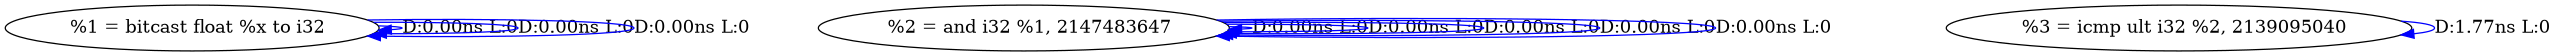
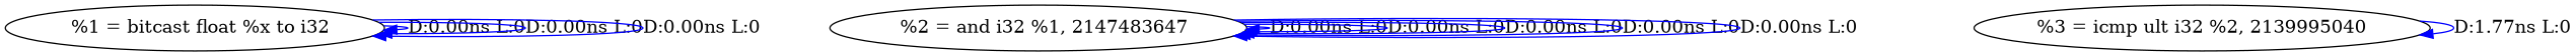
  digraph {
    edge [color=blue]
    n1 [label="  %1 = bitcast float %x to i32"]
    n2 [label="  %2 = and i32 %1, 2147483647"]
-   n3 [label="  %3 = icmp ult i32 %2, 2139095040"]
+   n3 [label="%3 = icmp ult i32 %2, 2139995040"]
    n1 -> n1 [label="D:0.00ns L:0"]
    n1 -> n1 [label="D:0.00ns L:0"]
    n1 -> n1 [label="D:0.00ns L:0"]
    n2 -> n2 [label="D:0.00ns L:0"]
    n2 -> n2 [label="D:0.00ns L:0"]
    n2 -> n2 [label="D:0.00ns L:0"]
    n2 -> n2 [label="D:0.00ns L:0"]
    n2 -> n2 [label="D:0.00ns L:0"]
    n3 -> n3 [label="D:1.77ns L:0"]
  }
